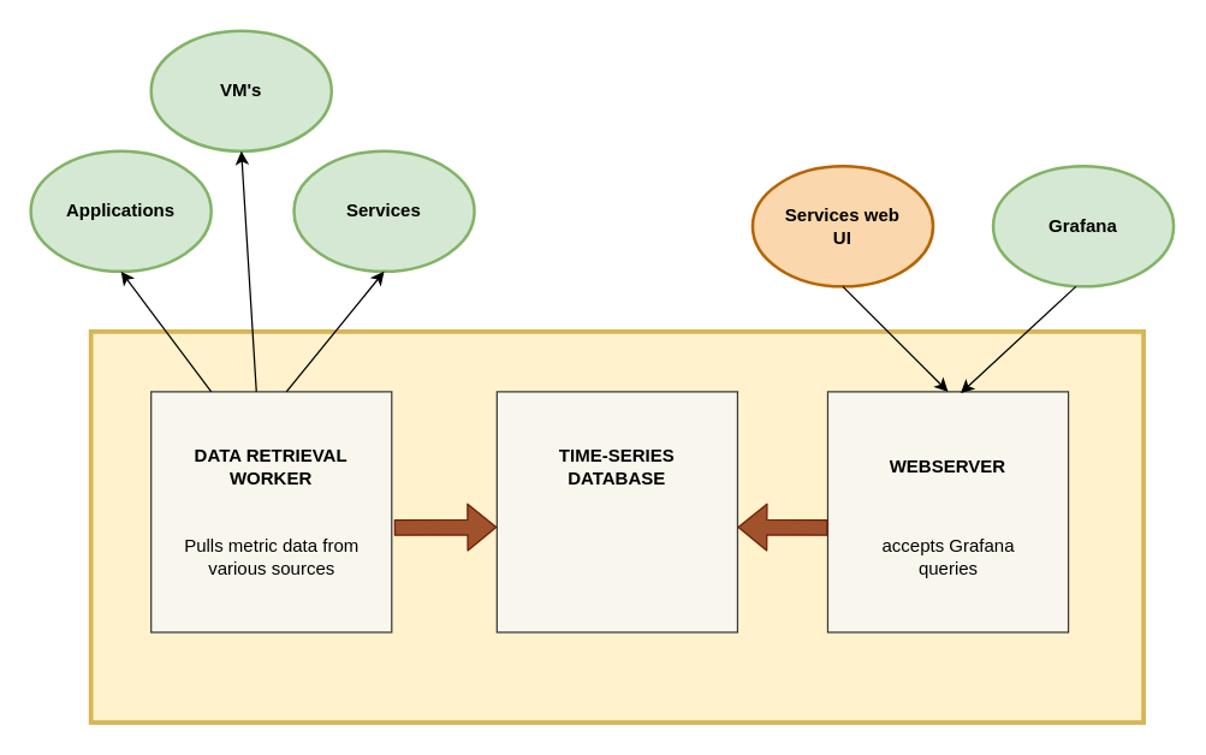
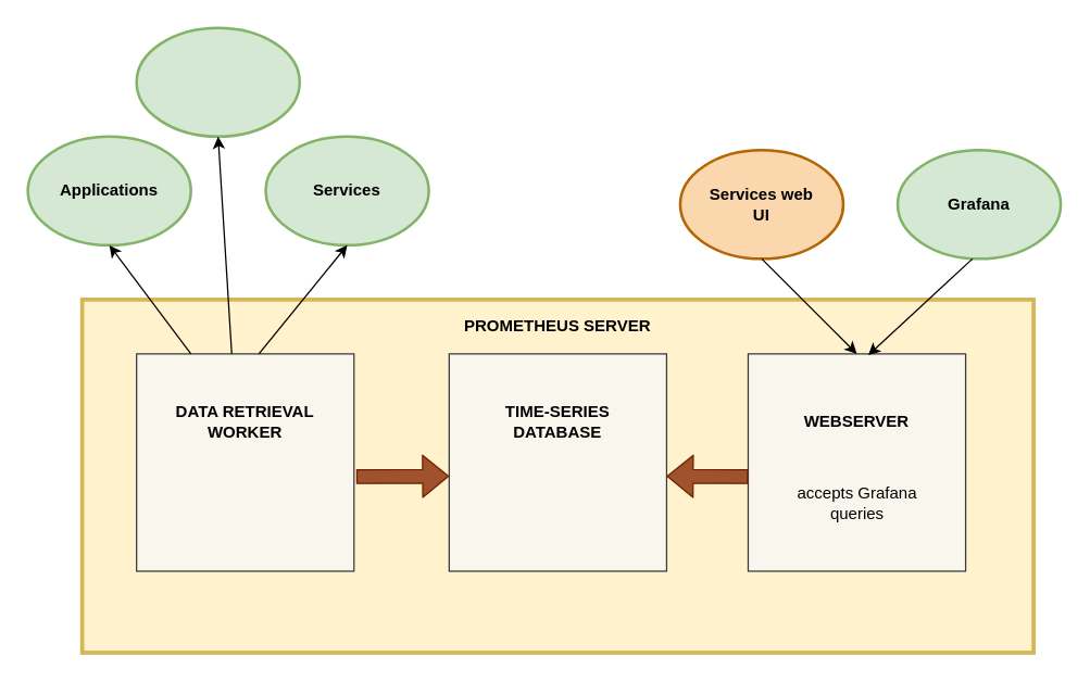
  <mxCell id="0" />
  <mxCell id="1" parent="0" />
  <mxCell id="2" value="" style="rounded=0;whiteSpace=wrap;html=1;fillColor=#fff2cc;strokeColor=#d6b656;strokeWidth=3;" vertex="1" parent="1"><mxGeometry x="60" y="220" width="700" height="260" as="geometry" /></mxCell>
  <mxCell id="3" value="" style="ellipse;whiteSpace=wrap;html=1;fillColor=#d5e8d4;strokeColor=#82b366;strokeWidth=2;" vertex="1" parent="1"><mxGeometry x="20" y="100" width="120" height="80" as="geometry" /></mxCell>
  <mxCell id="4" value="" style="ellipse;whiteSpace=wrap;html=1;fillColor=#d5e8d4;strokeColor=#82b366;strokeWidth=2;" vertex="1" parent="1"><mxGeometry x="100" y="20" width="120" height="80" as="geometry" /></mxCell>
  <mxCell id="5" value="" style="ellipse;whiteSpace=wrap;html=1;fillColor=#d5e8d4;strokeColor=#82b366;strokeWidth=2;" vertex="1" parent="1"><mxGeometry x="195" y="100" width="120" height="80" as="geometry" /></mxCell>
  <mxCell id="6" value="&lt;b&gt;Applications&lt;/b&gt;" style="text;html=1;strokeColor=none;fillColor=none;align=center;verticalAlign=middle;whiteSpace=wrap;rounded=0;" vertex="1" parent="1"><mxGeometry x="35" y="130" width="90" height="20" as="geometry" /></mxCell>
  <mxCell id="7" value="&lt;b&gt;Services&lt;/b&gt;" style="text;html=1;strokeColor=none;fillColor=none;align=center;verticalAlign=middle;whiteSpace=wrap;rounded=0;" vertex="1" parent="1"><mxGeometry x="210" y="130" width="90" height="20" as="geometry" /></mxCell>
- <mxCell id="8" value="&lt;b&gt;VM's&lt;/b&gt;" style="text;html=1;strokeColor=none;fillColor=none;align=center;verticalAlign=middle;whiteSpace=wrap;rounded=0;" vertex="1" parent="1"><mxGeometry x="115" y="50" width="90" height="20" as="geometry" /></mxCell>
  <mxCell id="9" value="" style="whiteSpace=wrap;html=1;aspect=fixed;fillColor=#f9f7ed;strokeColor=#36393d;" vertex="1" parent="1"><mxGeometry x="100" y="260" width="160" height="160" as="geometry" /></mxCell>
  <mxCell id="10" value="" style="whiteSpace=wrap;html=1;aspect=fixed;fillColor=#f9f7ed;strokeColor=#36393d;" vertex="1" parent="1"><mxGeometry x="330" y="260" width="160" height="160" as="geometry" /></mxCell>
  <mxCell id="11" value="" style="whiteSpace=wrap;html=1;aspect=fixed;fillColor=#f9f7ed;strokeColor=#36393d;" vertex="1" parent="1"><mxGeometry x="550" y="260" width="160" height="160" as="geometry" /></mxCell>
  <mxCell id="12" value="&lt;b&gt;DATA RETRIEVAL WORKER&lt;/b&gt;" style="text;html=1;strokeColor=none;fillColor=none;align=center;verticalAlign=middle;whiteSpace=wrap;rounded=0;" vertex="1" parent="1"><mxGeometry x="120" y="280" width="120" height="60" as="geometry" /></mxCell>
  <mxCell id="13" value="&lt;b&gt;TIME-SERIES DATABASE&lt;/b&gt;" style="text;html=1;strokeColor=none;fillColor=none;align=center;verticalAlign=middle;whiteSpace=wrap;rounded=0;" vertex="1" parent="1"><mxGeometry x="350" y="280" width="120" height="60" as="geometry" /></mxCell>
  <mxCell id="14" value="&lt;b&gt;WEBSERVER&lt;/b&gt;" style="text;html=1;strokeColor=none;fillColor=none;align=center;verticalAlign=middle;whiteSpace=wrap;rounded=0;" vertex="1" parent="1"><mxGeometry x="570" y="280" width="120" height="60" as="geometry" /></mxCell>
  <mxCell id="15" value="" style="endArrow=classic;html=1;entryX=0.5;entryY=1;entryDx=0;entryDy=0;" edge="1" parent="1" target="5"><mxGeometry width="50" height="50" relative="1" as="geometry"><mxPoint x="190" y="260" as="sourcePoint" /><mxPoint x="240" y="210" as="targetPoint" /></mxGeometry></mxCell>
  <mxCell id="16" value="" style="endArrow=classic;html=1;entryX=0.5;entryY=1;entryDx=0;entryDy=0;" edge="1" parent="1" target="4"><mxGeometry width="50" height="50" relative="1" as="geometry"><mxPoint x="170" y="260" as="sourcePoint" /><mxPoint x="220" y="210" as="targetPoint" /></mxGeometry></mxCell>
  <mxCell id="17" value="" style="endArrow=classic;html=1;entryX=0.5;entryY=1;entryDx=0;entryDy=0;" edge="1" parent="1" target="3"><mxGeometry width="50" height="50" relative="1" as="geometry"><mxPoint x="140" y="260" as="sourcePoint" /><mxPoint x="190" y="210" as="targetPoint" /></mxGeometry></mxCell>
- <mxCell id="18" value="Pulls metric data from various sources" style="text;html=1;strokeColor=none;fillColor=none;align=center;verticalAlign=middle;whiteSpace=wrap;rounded=0;" vertex="1" parent="1"><mxGeometry x="117.5" y="350" width="125" height="40" as="geometry" /></mxCell>
  <mxCell id="19" value="accepts Grafana queries" style="text;html=1;strokeColor=none;fillColor=none;align=center;verticalAlign=middle;whiteSpace=wrap;rounded=0;" vertex="1" parent="1"><mxGeometry x="567.5" y="350" width="125" height="40" as="geometry" /></mxCell>
+ <mxCell id="20" value="&lt;b&gt;PROMETHEUS SERVER&lt;/b&gt;" style="text;html=1;strokeColor=none;fillColor=none;align=center;verticalAlign=middle;whiteSpace=wrap;rounded=0;" vertex="1" parent="1"><mxGeometry x="295" y="230" width="230" height="20" as="geometry" /></mxCell>
  <mxCell id="21" value="" style="shape=flexArrow;endArrow=classic;html=1;exitX=1.01;exitY=0.565;exitDx=0;exitDy=0;exitPerimeter=0;fillColor=#a0522d;strokeColor=#6D1F00;" edge="1" parent="1" source="9"><mxGeometry width="50" height="50" relative="1" as="geometry"><mxPoint x="270" y="350" as="sourcePoint" /><mxPoint x="330" y="350" as="targetPoint" /></mxGeometry></mxCell>
  <mxCell id="22" value="" style="shape=flexArrow;endArrow=classic;html=1;exitX=1.01;exitY=0.565;exitDx=0;exitDy=0;exitPerimeter=0;fillColor=#a0522d;strokeColor=#6D1F00;" edge="1" parent="1"><mxGeometry width="50" height="50" relative="1" as="geometry"><mxPoint x="550" y="350.4" as="sourcePoint" /><mxPoint x="490" y="350" as="targetPoint" /></mxGeometry></mxCell>
  <mxCell id="23" value="" style="ellipse;whiteSpace=wrap;html=1;fillColor=#fad7ac;strokeColor=#b46504;strokeWidth=2;" vertex="1" parent="1"><mxGeometry x="500" y="110" width="120" height="80" as="geometry" /></mxCell>
  <mxCell id="24" value="&lt;b&gt;Services web UI&lt;/b&gt;" style="text;html=1;strokeColor=none;fillColor=none;align=center;verticalAlign=middle;whiteSpace=wrap;rounded=0;" vertex="1" parent="1"><mxGeometry x="515" y="140" width="90" height="20" as="geometry" /></mxCell>
  <mxCell id="25" value="" style="ellipse;whiteSpace=wrap;html=1;fillColor=#d5e8d4;strokeColor=#82b366;strokeWidth=2;" vertex="1" parent="1"><mxGeometry x="660" y="110" width="120" height="80" as="geometry" /></mxCell>
  <mxCell id="26" value="&lt;b&gt;Grafana&lt;/b&gt;" style="text;html=1;strokeColor=none;fillColor=none;align=center;verticalAlign=middle;whiteSpace=wrap;rounded=0;" vertex="1" parent="1"><mxGeometry x="675" y="140" width="90" height="20" as="geometry" /></mxCell>
  <mxCell id="27" value="" style="endArrow=classic;html=1;fillColor=#ffffff;entryX=0.5;entryY=0;entryDx=0;entryDy=0;" edge="1" parent="1" target="11"><mxGeometry width="50" height="50" relative="1" as="geometry"><mxPoint x="560" y="190" as="sourcePoint" /><mxPoint x="610" y="140" as="targetPoint" /></mxGeometry></mxCell>
  <mxCell id="28" value="" style="endArrow=classic;html=1;fillColor=#ffffff;entryX=0.552;entryY=0.006;entryDx=0;entryDy=0;entryPerimeter=0;" edge="1" parent="1" target="11"><mxGeometry width="50" height="50" relative="1" as="geometry"><mxPoint x="715" y="190" as="sourcePoint" /><mxPoint x="765" y="140" as="targetPoint" /></mxGeometry></mxCell>
